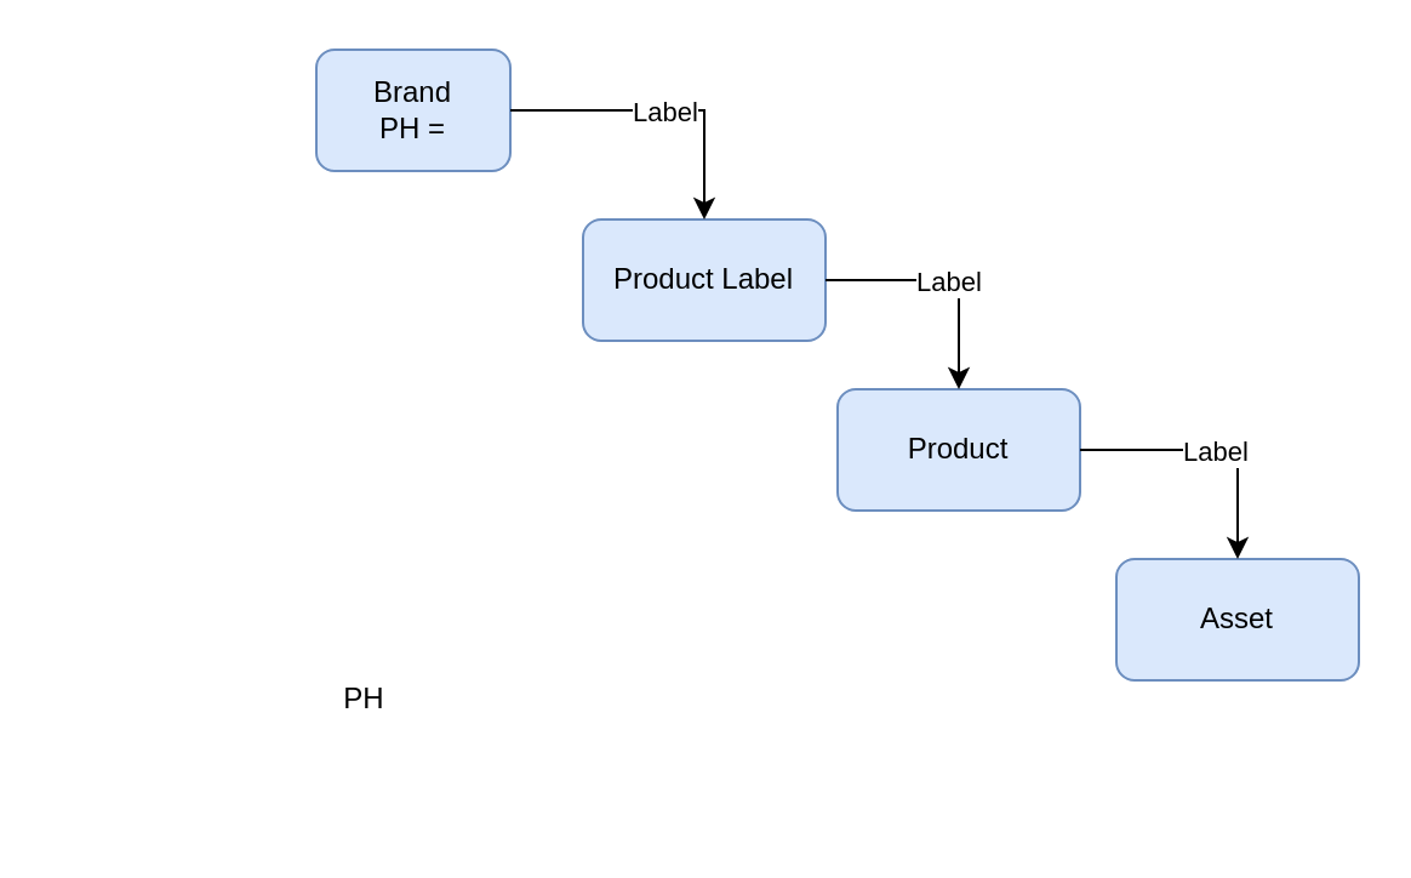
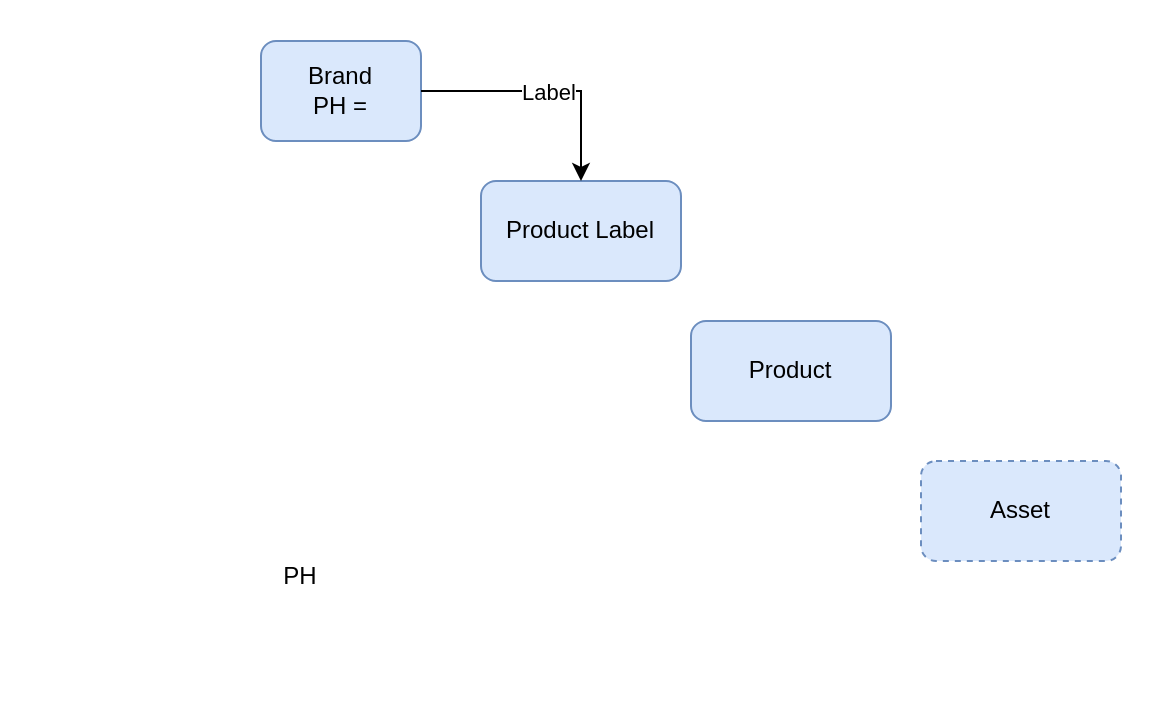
  <mxCell id="0" />
  <mxCell id="1" parent="0" />
  <mxCell id="2" value="Brand&lt;div&gt;PH =&lt;/div&gt;" style="rounded=1;whiteSpace=wrap;html=1;fillColor=#dae8fc;strokeColor=#6c8ebf;" vertex="1" parent="1"><mxGeometry x="130" y="20" width="80" height="50" as="geometry" /></mxCell>
  <mxCell id="3" value="Product Label" style="rounded=1;whiteSpace=wrap;html=1;fillColor=#dae8fc;strokeColor=#6c8ebf;" vertex="1" parent="1"><mxGeometry x="240" y="90" width="100" height="50" as="geometry" /></mxCell>
  <mxCell id="4" value="Product" style="rounded=1;whiteSpace=wrap;html=1;fillColor=#dae8fc;strokeColor=#6c8ebf;" vertex="1" parent="1"><mxGeometry x="345" y="160" width="100" height="50" as="geometry" /></mxCell>
- <mxCell id="5" value="Asset" style="rounded=1;whiteSpace=wrap;html=1;fillColor=#dae8fc;strokeColor=#6c8ebf;" vertex="1" parent="1"><mxGeometry x="460" y="230" width="100" height="50" as="geometry" /></mxCell>
+ <mxCell id="5" value="Asset" style="rounded=1;whiteSpace=wrap;html=1;fillColor=#dae8fc;strokeColor=#6c8ebf;dashed=1;" vertex="1" parent="1"><mxGeometry x="460" y="230" width="100" height="50" as="geometry" /></mxCell>
  <mxCell id="6" value="" style="endArrow=classic;html=1;rounded=0;exitX=1;exitY=0.5;exitDx=0;exitDy=0;entryX=0.5;entryY=0;entryDx=0;entryDy=0;edgeStyle=orthogonalEdgeStyle;" edge="1" parent="1" source="2" target="3"><mxGeometry relative="1" as="geometry"><mxPoint x="340" y="270" as="sourcePoint" /><mxPoint x="440" y="270" as="targetPoint" /></mxGeometry></mxCell>
  <mxCell id="7" value="Label" style="edgeLabel;resizable=0;html=1;;align=center;verticalAlign=middle;" connectable="0" vertex="1" parent="6"><mxGeometry relative="1" as="geometry" /></mxCell>
- <mxCell id="8" value="" style="endArrow=classic;html=1;rounded=0;exitX=1;exitY=0.5;exitDx=0;exitDy=0;entryX=0.5;entryY=0;entryDx=0;entryDy=0;edgeStyle=orthogonalEdgeStyle;" edge="1" parent="1" source="3" target="4"><mxGeometry relative="1" as="geometry"><mxPoint x="300" y="125" as="sourcePoint" /><mxPoint x="390" y="160" as="targetPoint" /></mxGeometry></mxCell>
- <mxCell id="9" value="Label" style="edgeLabel;resizable=0;html=1;;align=center;verticalAlign=middle;" connectable="0" vertex="1" parent="8"><mxGeometry relative="1" as="geometry" /></mxCell>
- <mxCell id="10" value="" style="endArrow=classic;html=1;rounded=0;exitX=1;exitY=0.5;exitDx=0;exitDy=0;entryX=0.5;entryY=0;entryDx=0;entryDy=0;edgeStyle=orthogonalEdgeStyle;" edge="1" parent="1" source="4" target="5"><mxGeometry relative="1" as="geometry"><mxPoint x="310" y="145" as="sourcePoint" /><mxPoint x="405" y="170" as="targetPoint" /></mxGeometry></mxCell>
- <mxCell id="11" value="Label" style="edgeLabel;resizable=0;html=1;;align=center;verticalAlign=middle;" connectable="0" vertex="1" parent="10"><mxGeometry relative="1" as="geometry" /></mxCell>
  <mxCell id="12" value="PH&lt;div&gt;&lt;br&gt;&lt;/div&gt;" style="text;html=1;align=center;verticalAlign=middle;whiteSpace=wrap;rounded=0;" vertex="1" parent="1"><mxGeometry x="20" y="250" width="260" height="90" as="geometry" /></mxCell>
